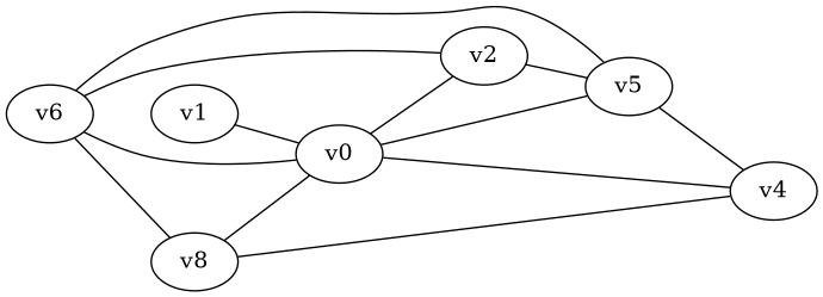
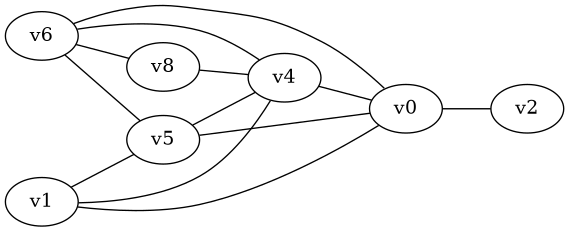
  graph {
    rankdir=LR
    node [color=2]
    n1 [color=1 label=v0 number=8]
    v2 [number=1]
    v6 [number=7]
    v8 [color=4 number=5]
    v5 [color=5 number=4]
    v4 [color=6 number=3]
    v1 [color=3 number=6]
    n1 -- v2
    v6 -- n1
    v6 -- v8
    v6 -- v5
-   v6 -- v2
-   v8 -- n1
+   v6 -- v4
    v8 -- v4
    v5 -- n1
    v5 -- v4
    v4 -- n1
    v1 -- n1
-   v2 -- v5
+   v1 -- v5
+   v1 -- v4
  }
